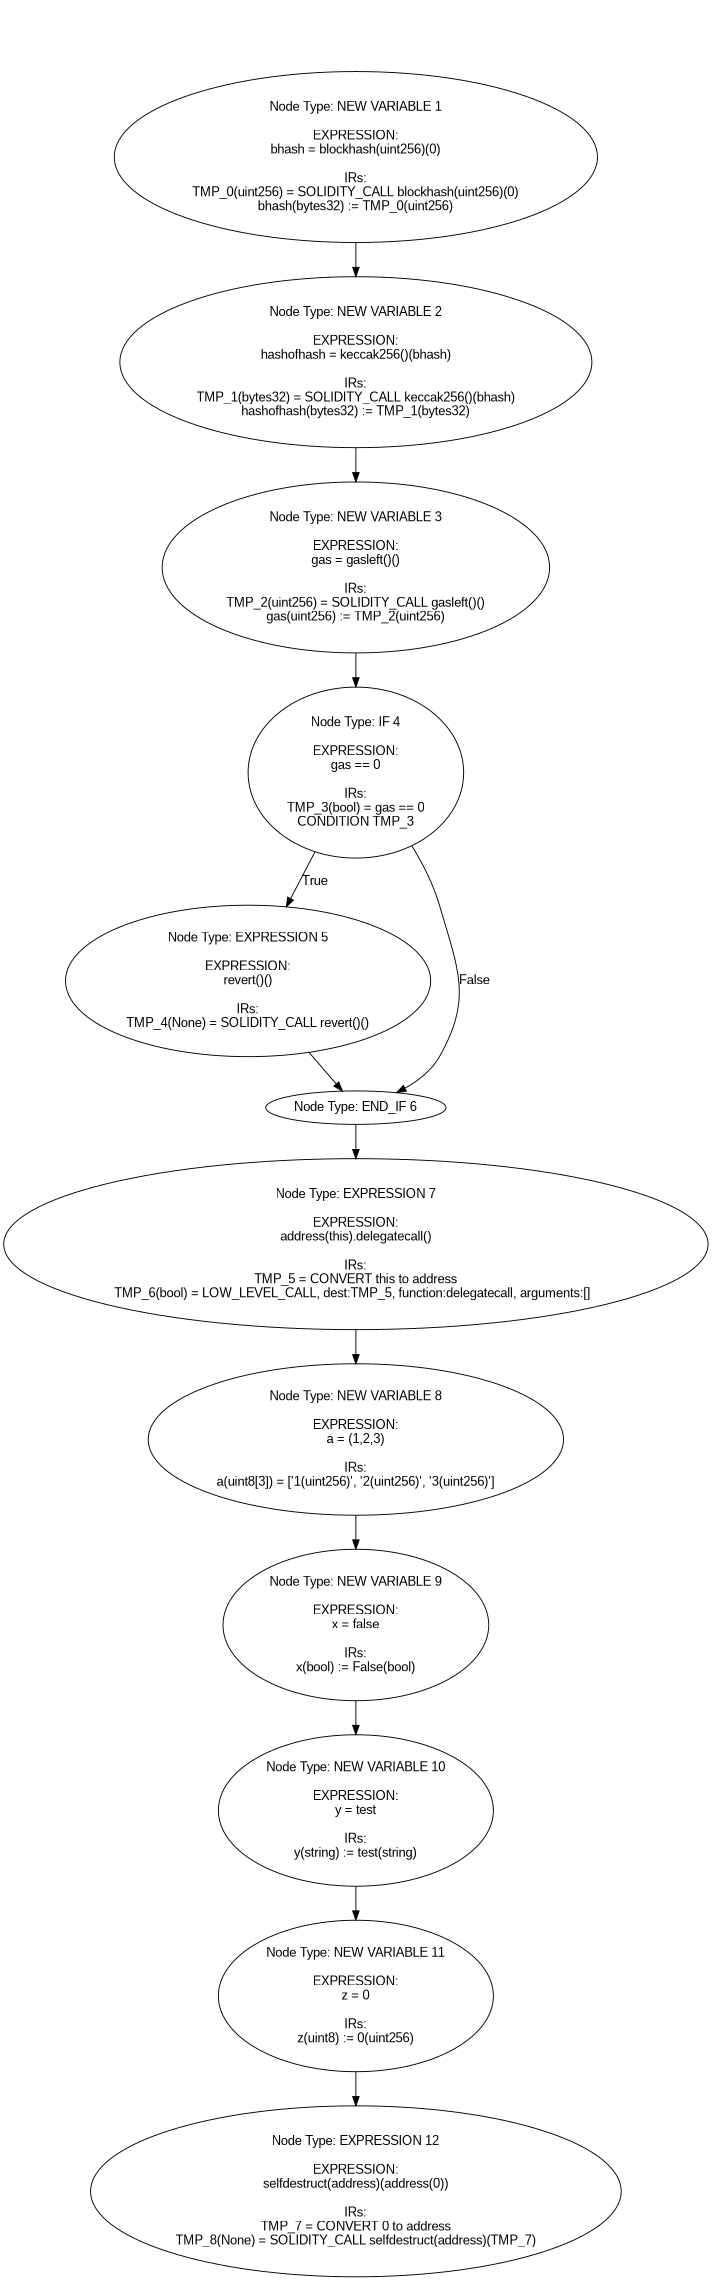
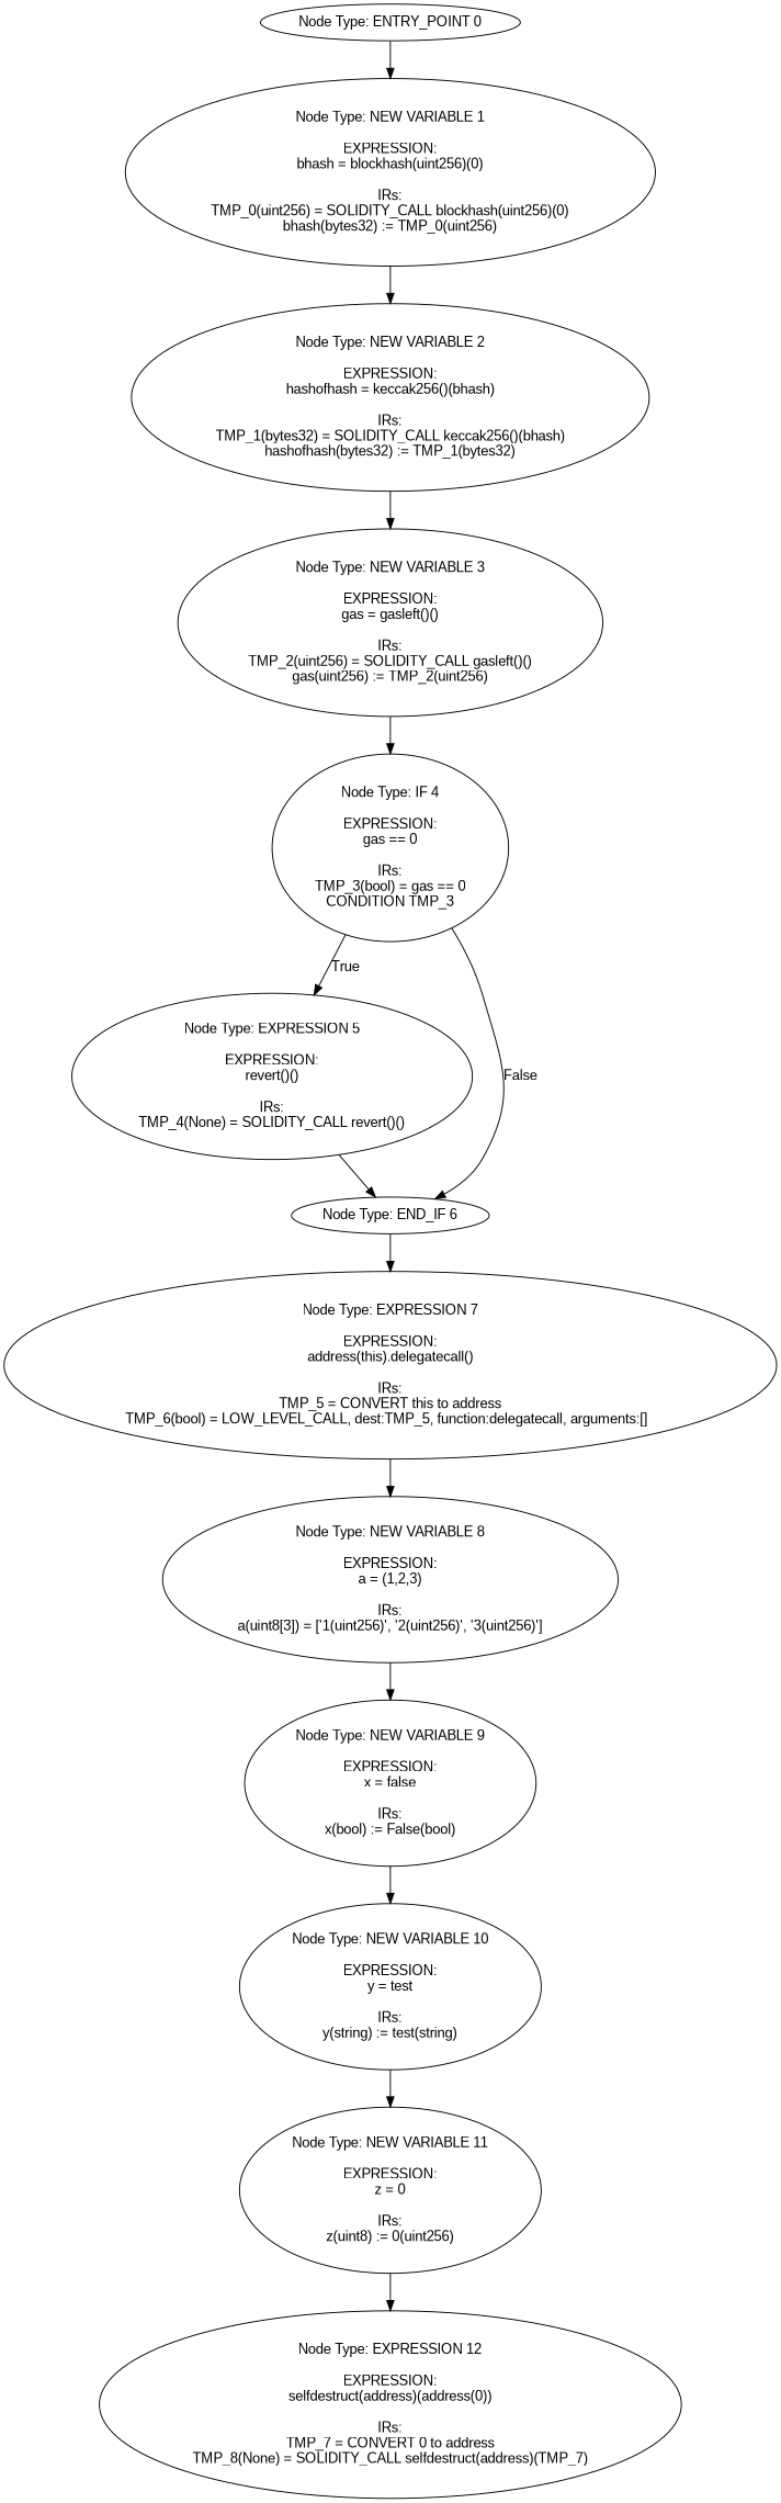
  digraph {
    fontname="Liberation Sans"
    node [fontname="Liberation Sans"]
    edge [fontname="Liberation Sans"]
+   n1 [label="Node Type: ENTRY_POINT 0\n"]
    n2 [label="Node Type: NEW VARIABLE 1\n\nEXPRESSION:\nbhash = blockhash(uint256)(0)\n\nIRs:\nTMP_0(uint256) = SOLIDITY_CALL blockhash(uint256)(0)\nbhash(bytes32) := TMP_0(uint256)"]
    n3 [label="Node Type: NEW VARIABLE 2\n\nEXPRESSION:\nhashofhash = keccak256()(bhash)\n\nIRs:\nTMP_1(bytes32) = SOLIDITY_CALL keccak256()(bhash)\nhashofhash(bytes32) := TMP_1(bytes32)"]
    n4 [label="Node Type: NEW VARIABLE 3\n\nEXPRESSION:\ngas = gasleft()()\n\nIRs:\nTMP_2(uint256) = SOLIDITY_CALL gasleft()()\ngas(uint256) := TMP_2(uint256)"]
    n5 [label="Node Type: IF 4\n\nEXPRESSION:\ngas == 0\n\nIRs:\nTMP_3(bool) = gas == 0\nCONDITION TMP_3"]
    n6 [label="Node Type: EXPRESSION 5\n\nEXPRESSION:\nrevert()()\n\nIRs:\nTMP_4(None) = SOLIDITY_CALL revert()()"]
    n7 [label="Node Type: END_IF 6\n"]
    n8 [label="Node Type: EXPRESSION 7\n\nEXPRESSION:\naddress(this).delegatecall()\n\nIRs:\nTMP_5 = CONVERT this to address\nTMP_6(bool) = LOW_LEVEL_CALL, dest:TMP_5, function:delegatecall, arguments:[]  "]
    n9 [label="Node Type: NEW VARIABLE 8\n\nEXPRESSION:\na = (1,2,3)\n\nIRs:\na(uint8[3]) = ['1(uint256)', '2(uint256)', '3(uint256)']"]
    n10 [label="Node Type: NEW VARIABLE 9\n\nEXPRESSION:\nx = false\n\nIRs:\nx(bool) := False(bool)"]
    n11 [label="Node Type: NEW VARIABLE 10\n\nEXPRESSION:\ny = test\n\nIRs:\ny(string) := test(string)"]
    n12 [label="Node Type: NEW VARIABLE 11\n\nEXPRESSION:\nz = 0\n\nIRs:\nz(uint8) := 0(uint256)"]
    n13 [label="Node Type: EXPRESSION 12\n\nEXPRESSION:\nselfdestruct(address)(address(0))\n\nIRs:\nTMP_7 = CONVERT 0 to address\nTMP_8(None) = SOLIDITY_CALL selfdestruct(address)(TMP_7)"]
+   n1 -> n2
    n2 -> n3
    n3 -> n4
    n4 -> n5
    n5 -> n6 [label=True]
    n5 -> n7 [label=False]
    n6 -> n7
    n7 -> n8
    n8 -> n9
    n9 -> n10
    n10 -> n11
    n11 -> n12
    n12 -> n13
  }
